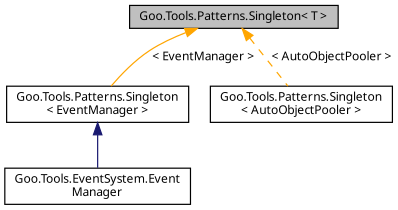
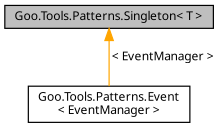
  digraph {
    rankdir=TB
    node [color=black fillcolor=white fontname=Calibrii fontsize=10 shape=record style=filled]
    edge [color=orange dir=back fontname=Calibrii fontsize=10 labelfontname=Calibrii labelfontsize=10 style=solid]
    n1 [fillcolor=grey75 fontcolor=black height=0.2 label="Goo.Tools.Patterns.Singleton\< T \>" width=0.4]
-   n2 [height=0.2 label="Goo.Tools.Patterns.Singleton\l\< EventManager \>" width=0.4]
-   n3 [height=0.2 label="Goo.Tools.Patterns.Singleton\l\< AutoObjectPooler \>" width=0.4]
-   n4 [height=0.2 label="Goo.Tools.EventSystem.Event\lManager" width=0.4]
+   n2 [height=0.2 label="Goo.Tools.Patterns.Event\l\< EventManager \>" width=0.4]
    n1 -> n2 [label=" \< EventManager \>"]
-   n1 -> n3 [label=" \< AutoObjectPooler \>" style=dashed]
-   n2 -> n4 [color=midnightblue]
  }
